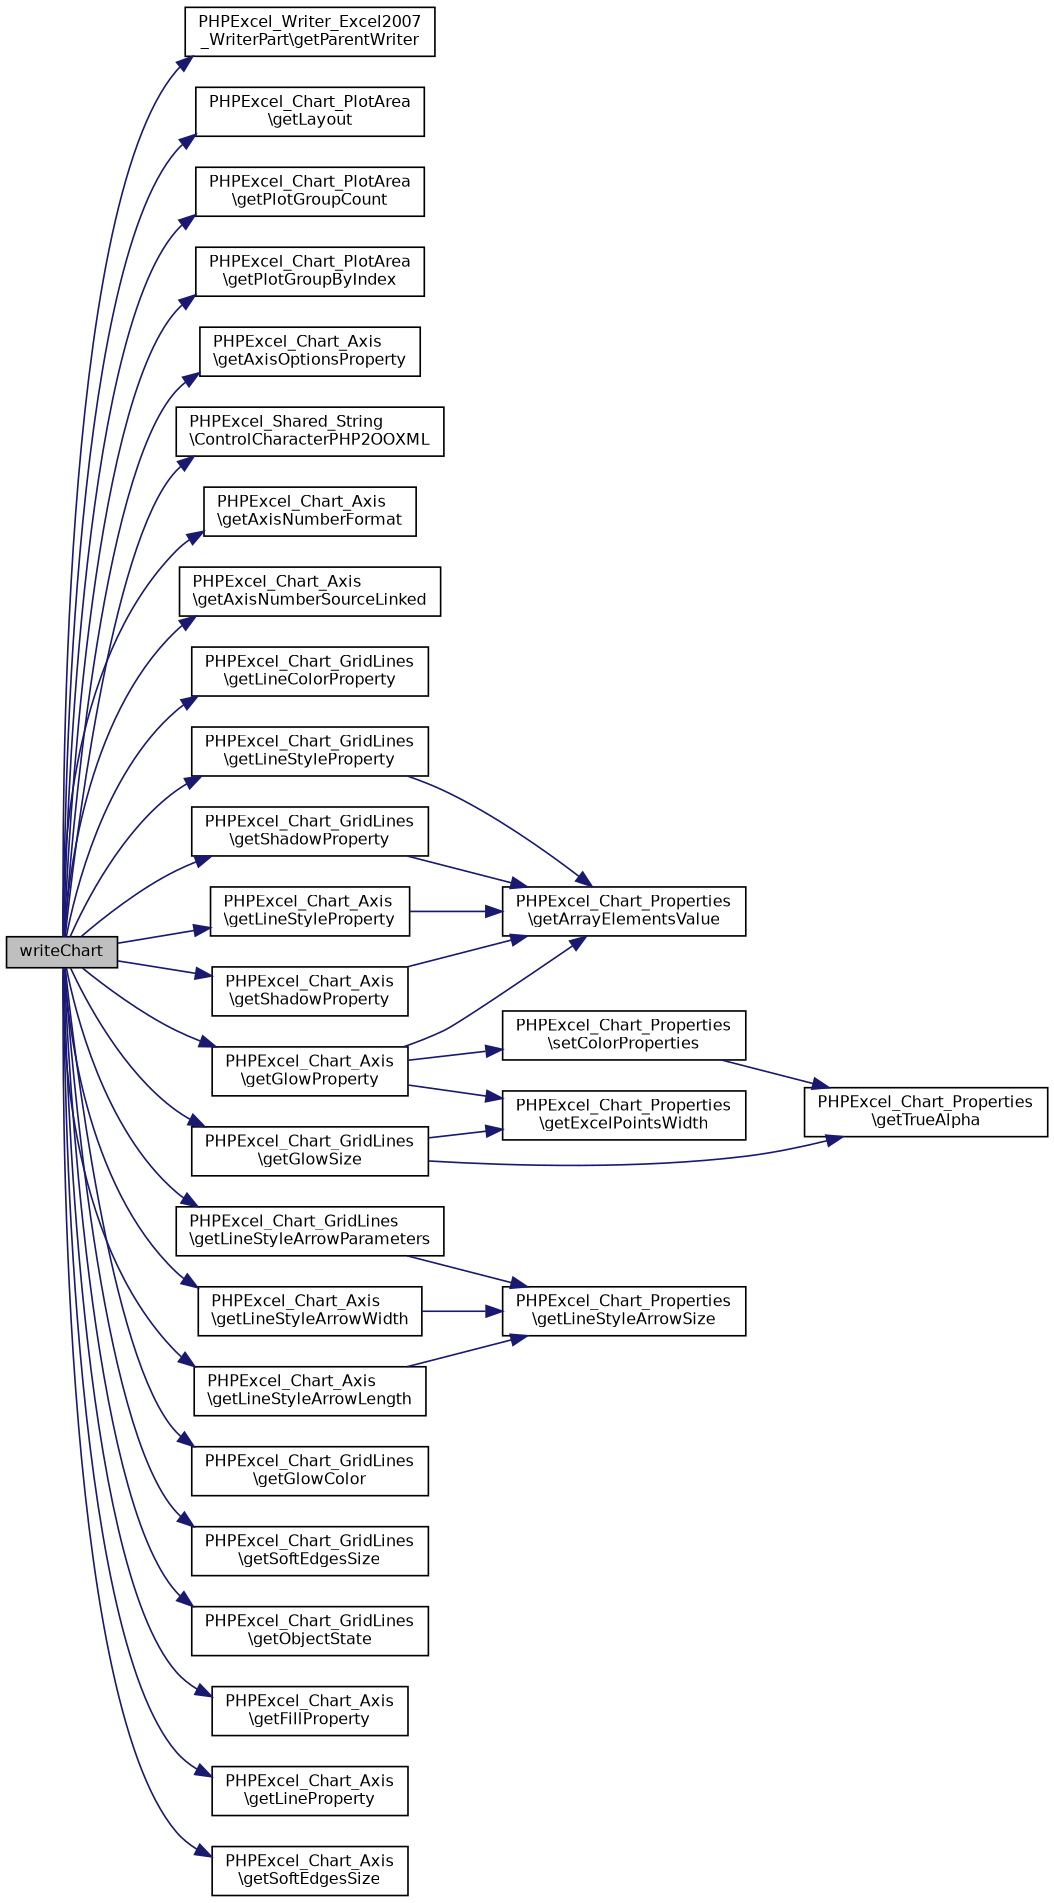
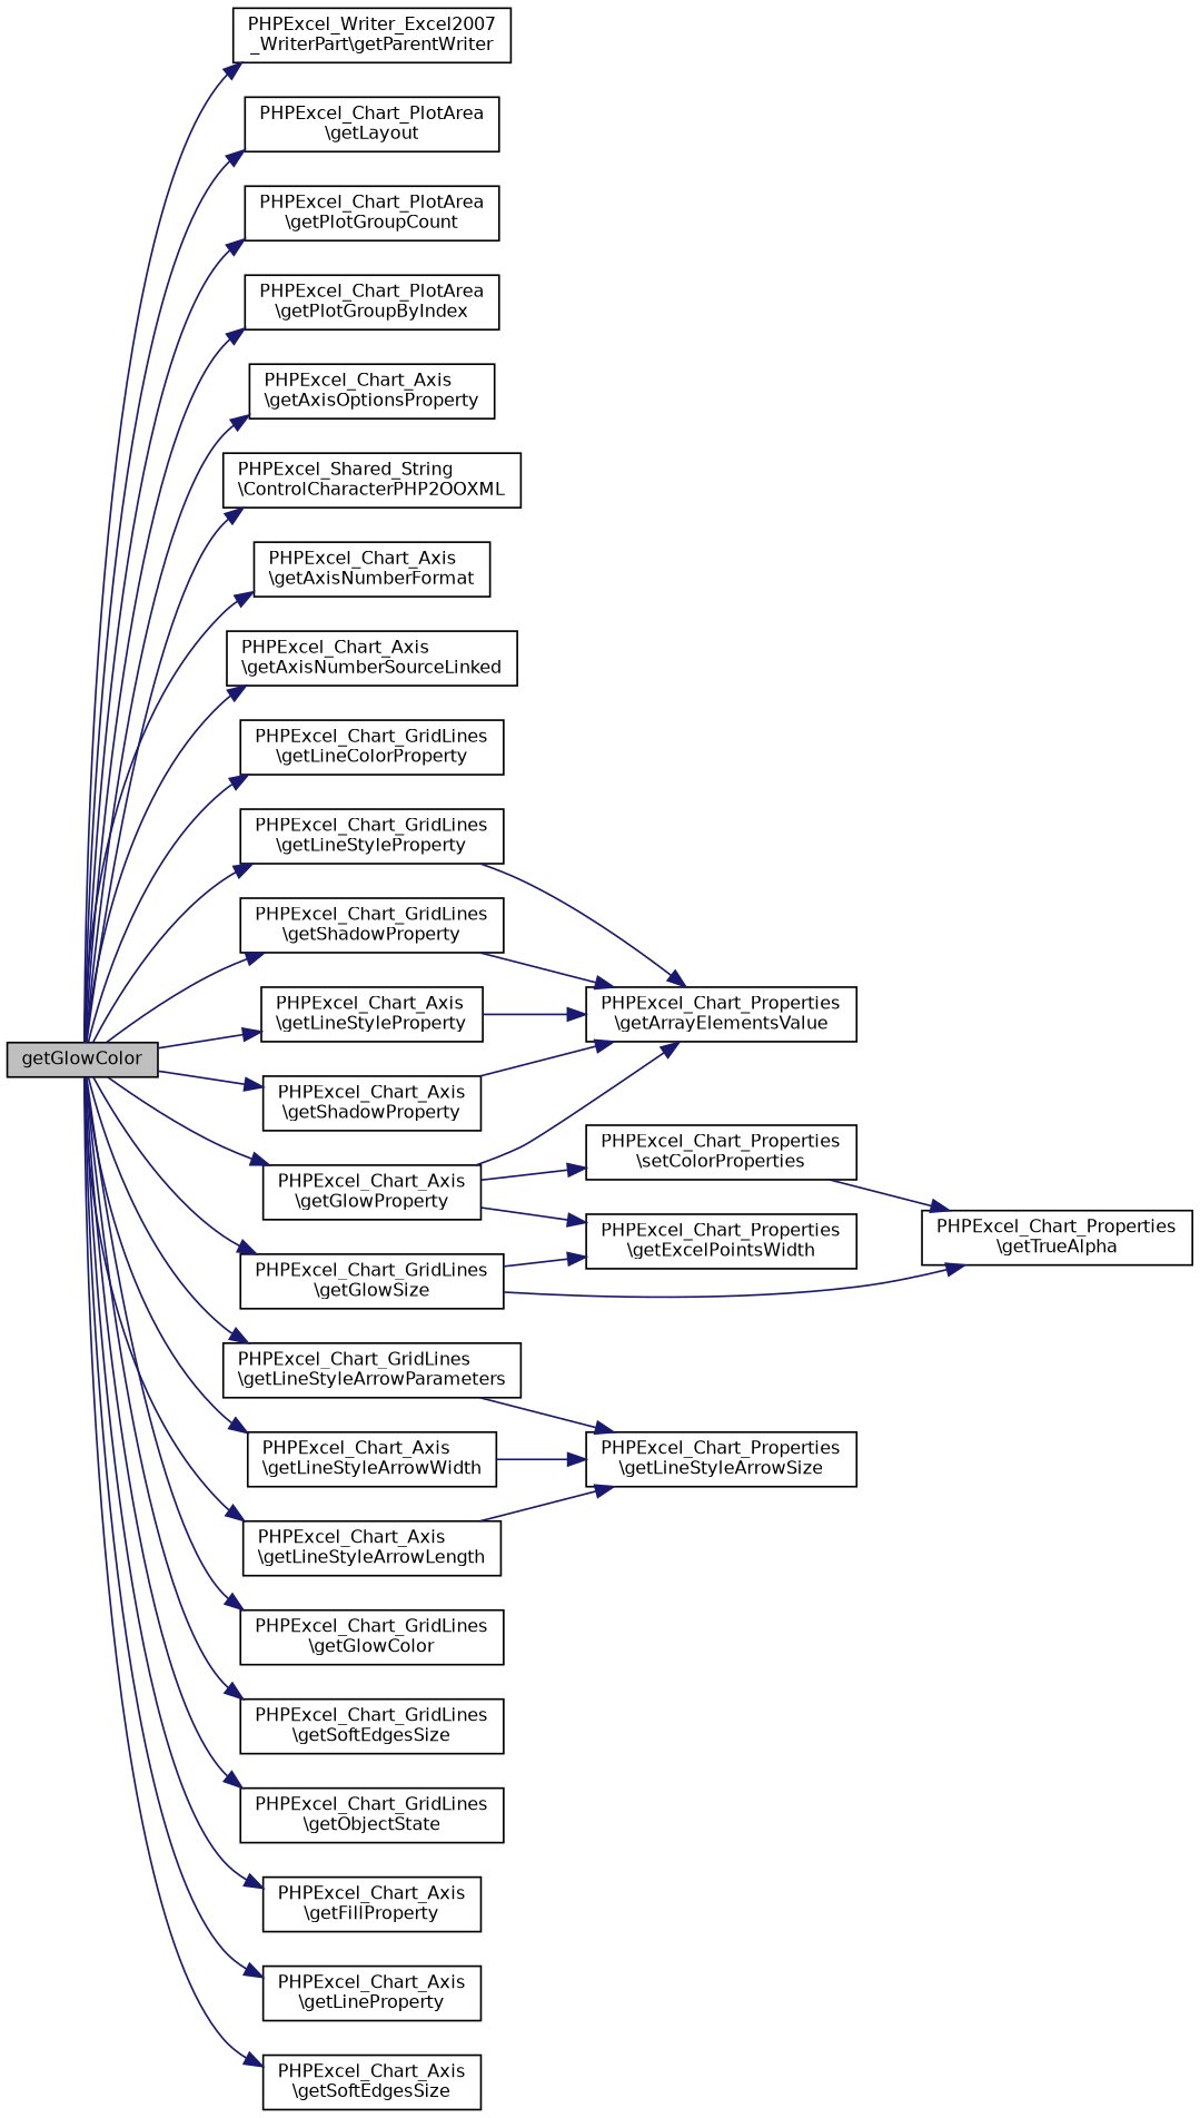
  digraph {
    rankdir=LR
    node [color=black fillcolor=white fontname=Helvetica fontsize=10 shape=record style=filled]
    edge [color=midnightblue fontname=Helvetica fontsize=10 labelfontname=Helvetica labelfontsize=10 style=solid]
-   n1 [fillcolor=grey75 fontcolor=black height=0.2 label=writeChart width=0.4]
+   n1 [fillcolor=grey75 fontcolor=black height=0.2 label=getGlowColor width=0.4]
    n2 [height=0.2 label="PHPExcel_Writer_Excel2007\l_WriterPart\\getParentWriter" width=0.4]
    n3 [height=0.2 label="PHPExcel_Chart_PlotArea\l\\getLayout" width=0.4]
    n4 [height=0.2 label="PHPExcel_Chart_PlotArea\l\\getPlotGroupCount" width=0.4]
    n5 [height=0.2 label="PHPExcel_Chart_PlotArea\l\\getPlotGroupByIndex" width=0.4]
    n6 [height=0.2 label="PHPExcel_Chart_Axis\l\\getAxisOptionsProperty" width=0.4]
    n7 [height=0.2 label="PHPExcel_Shared_String\l\\ControlCharacterPHP2OOXML" width=0.4]
    n8 [height=0.2 label="PHPExcel_Chart_Axis\l\\getAxisNumberFormat" width=0.4]
    n9 [height=0.2 label="PHPExcel_Chart_Axis\l\\getAxisNumberSourceLinked" width=0.4]
    n10 [height=0.2 label="PHPExcel_Chart_GridLines\l\\getLineColorProperty" width=0.4]
    n11 [height=0.2 label="PHPExcel_Chart_GridLines\l\\getLineStyleProperty" width=0.4]
    n12 [height=0.2 label="PHPExcel_Chart_GridLines\l\\getLineStyleArrowParameters" width=0.4]
    n13 [height=0.2 label="PHPExcel_Chart_GridLines\l\\getGlowSize" width=0.4]
    n14 [height=0.2 label="PHPExcel_Chart_GridLines\l\\getGlowColor" width=0.4]
    n15 [height=0.2 label="PHPExcel_Chart_GridLines\l\\getShadowProperty" width=0.4]
    n16 [height=0.2 label="PHPExcel_Chart_GridLines\l\\getSoftEdgesSize" width=0.4]
    n17 [height=0.2 label="PHPExcel_Chart_GridLines\l\\getObjectState" width=0.4]
    n18 [height=0.2 label="PHPExcel_Chart_Axis\l\\getFillProperty" width=0.4]
    n19 [height=0.2 label="PHPExcel_Chart_Axis\l\\getLineStyleProperty" width=0.4]
    n20 [height=0.2 label="PHPExcel_Chart_Axis\l\\getLineProperty" width=0.4]
    n21 [height=0.2 label="PHPExcel_Chart_Axis\l\\getLineStyleArrowWidth" width=0.4]
    n22 [height=0.2 label="PHPExcel_Chart_Axis\l\\getLineStyleArrowLength" width=0.4]
    n23 [height=0.2 label="PHPExcel_Chart_Axis\l\\getGlowProperty" width=0.4]
    n24 [height=0.2 label="PHPExcel_Chart_Axis\l\\getShadowProperty" width=0.4]
    n25 [height=0.2 label="PHPExcel_Chart_Axis\l\\getSoftEdgesSize" width=0.4]
    n26 [height=0.2 label="PHPExcel_Chart_Properties\l\\getArrayElementsValue" width=0.4]
    n27 [height=0.2 label="PHPExcel_Chart_Properties\l\\getLineStyleArrowSize" width=0.4]
    n28 [height=0.2 label="PHPExcel_Chart_Properties\l\\getExcelPointsWidth" width=0.4]
    n29 [height=0.2 label="PHPExcel_Chart_Properties\l\\getTrueAlpha" width=0.4]
    n30 [height=0.2 label="PHPExcel_Chart_Properties\l\\setColorProperties" width=0.4]
    n1 -> n2
    n1 -> n3
    n1 -> n4
    n1 -> n5
    n1 -> n6
    n1 -> n7
    n1 -> n8
    n1 -> n9
    n1 -> n10
    n1 -> n11
    n1 -> n12
    n1 -> n13
    n1 -> n14
    n1 -> n15
    n1 -> n16
    n1 -> n17
    n1 -> n18
    n1 -> n19
    n1 -> n20
    n1 -> n21
    n1 -> n22
    n1 -> n23
    n1 -> n24
    n1 -> n25
    n11 -> n26
    n12 -> n27
    n13 -> n28
    n13 -> n29
    n15 -> n26
    n19 -> n26
    n21 -> n27
    n22 -> n27
    n23 -> n26
    n23 -> n28
    n23 -> n30
    n24 -> n26
    n30 -> n29
  }
